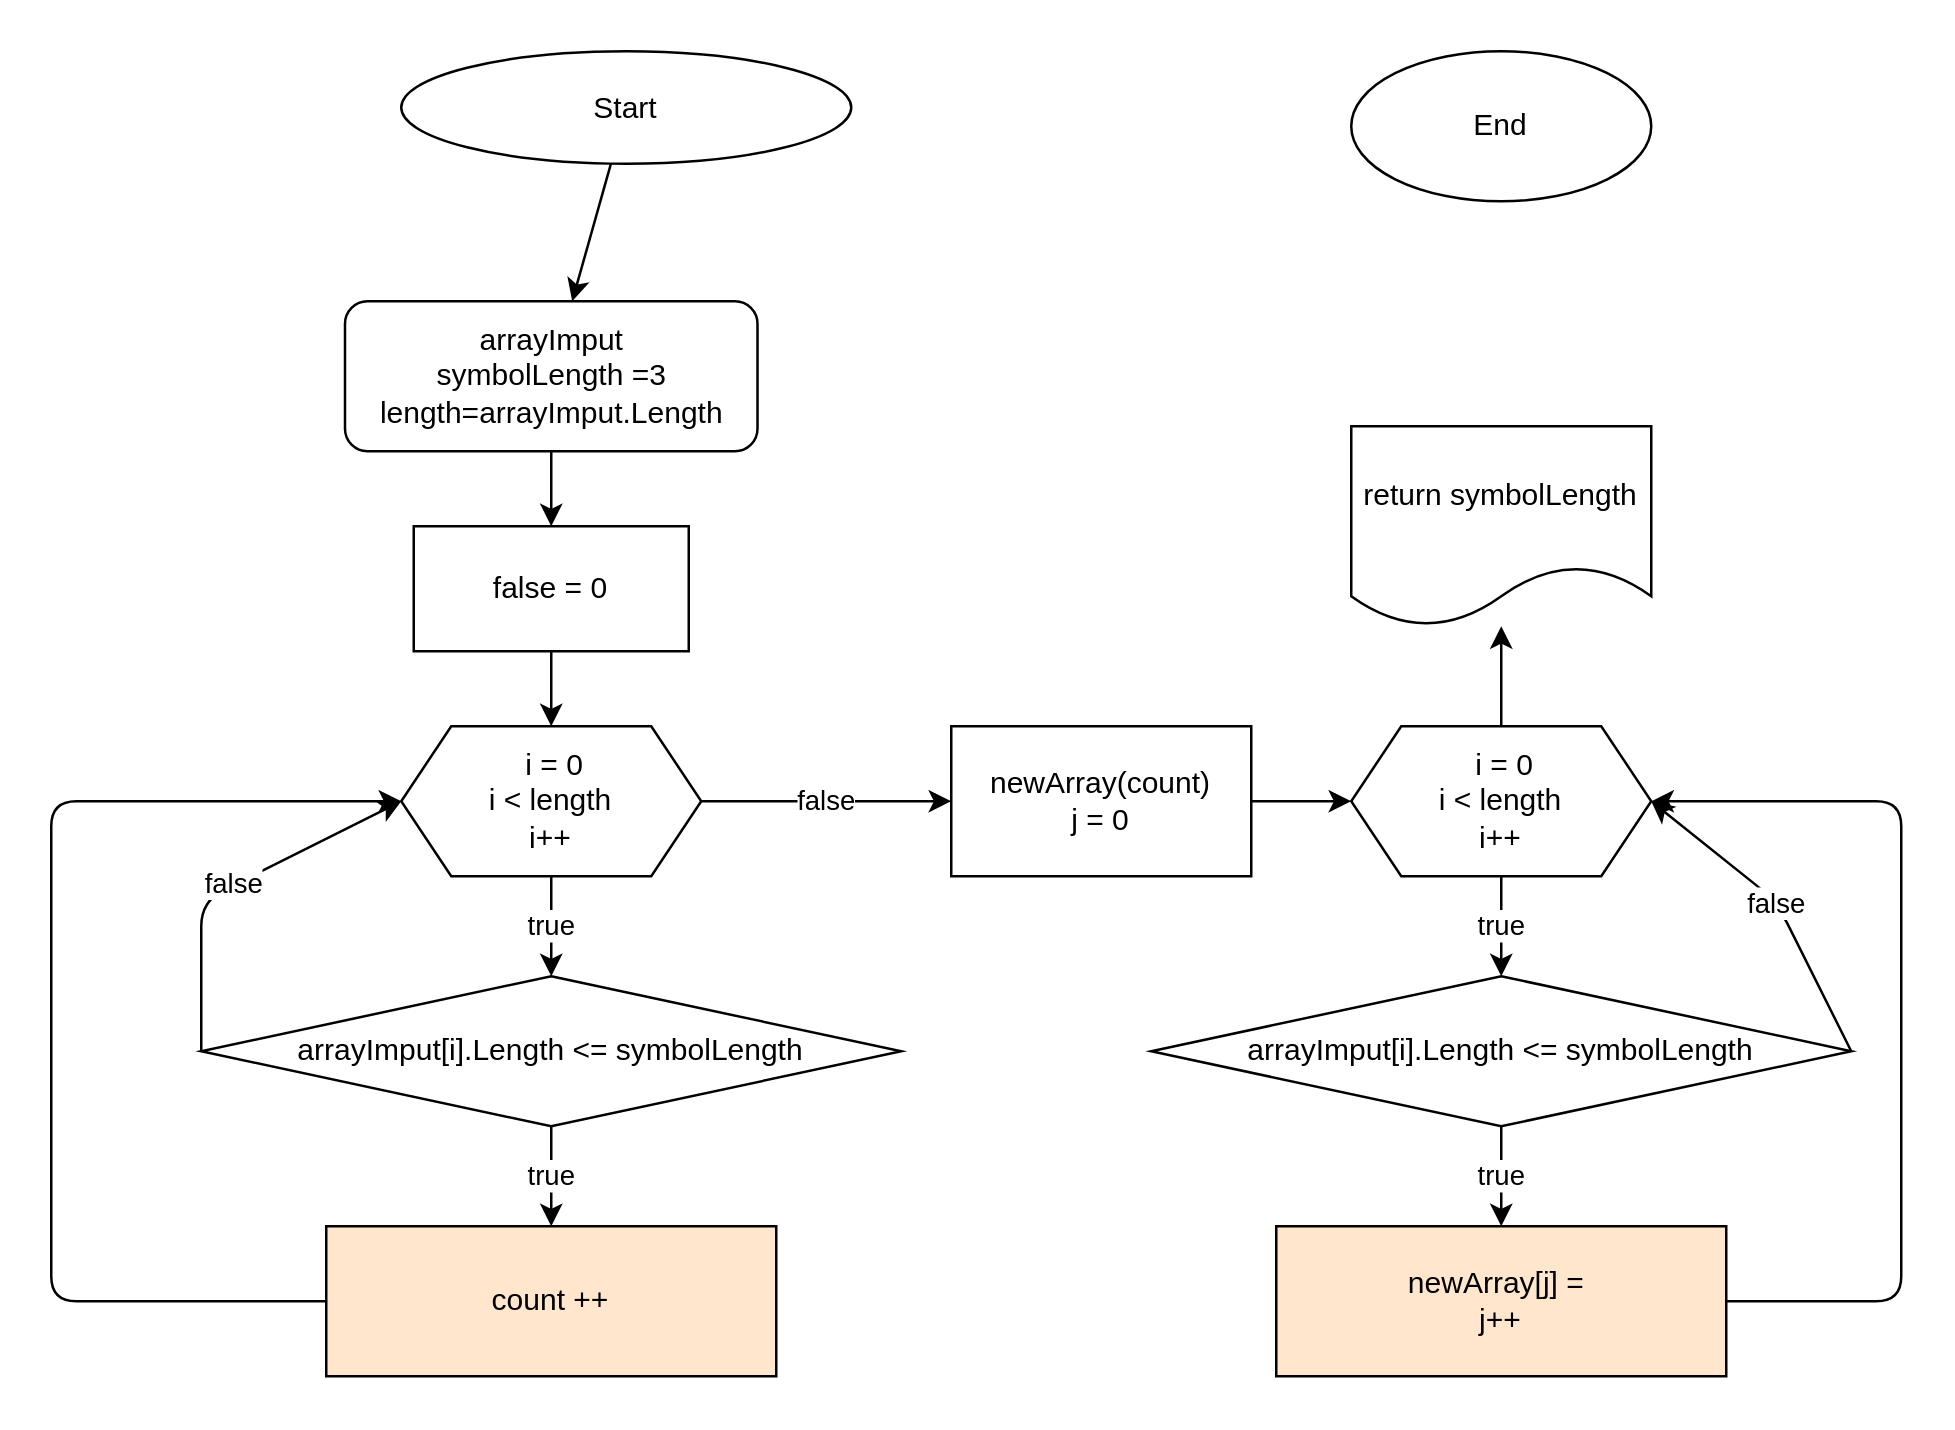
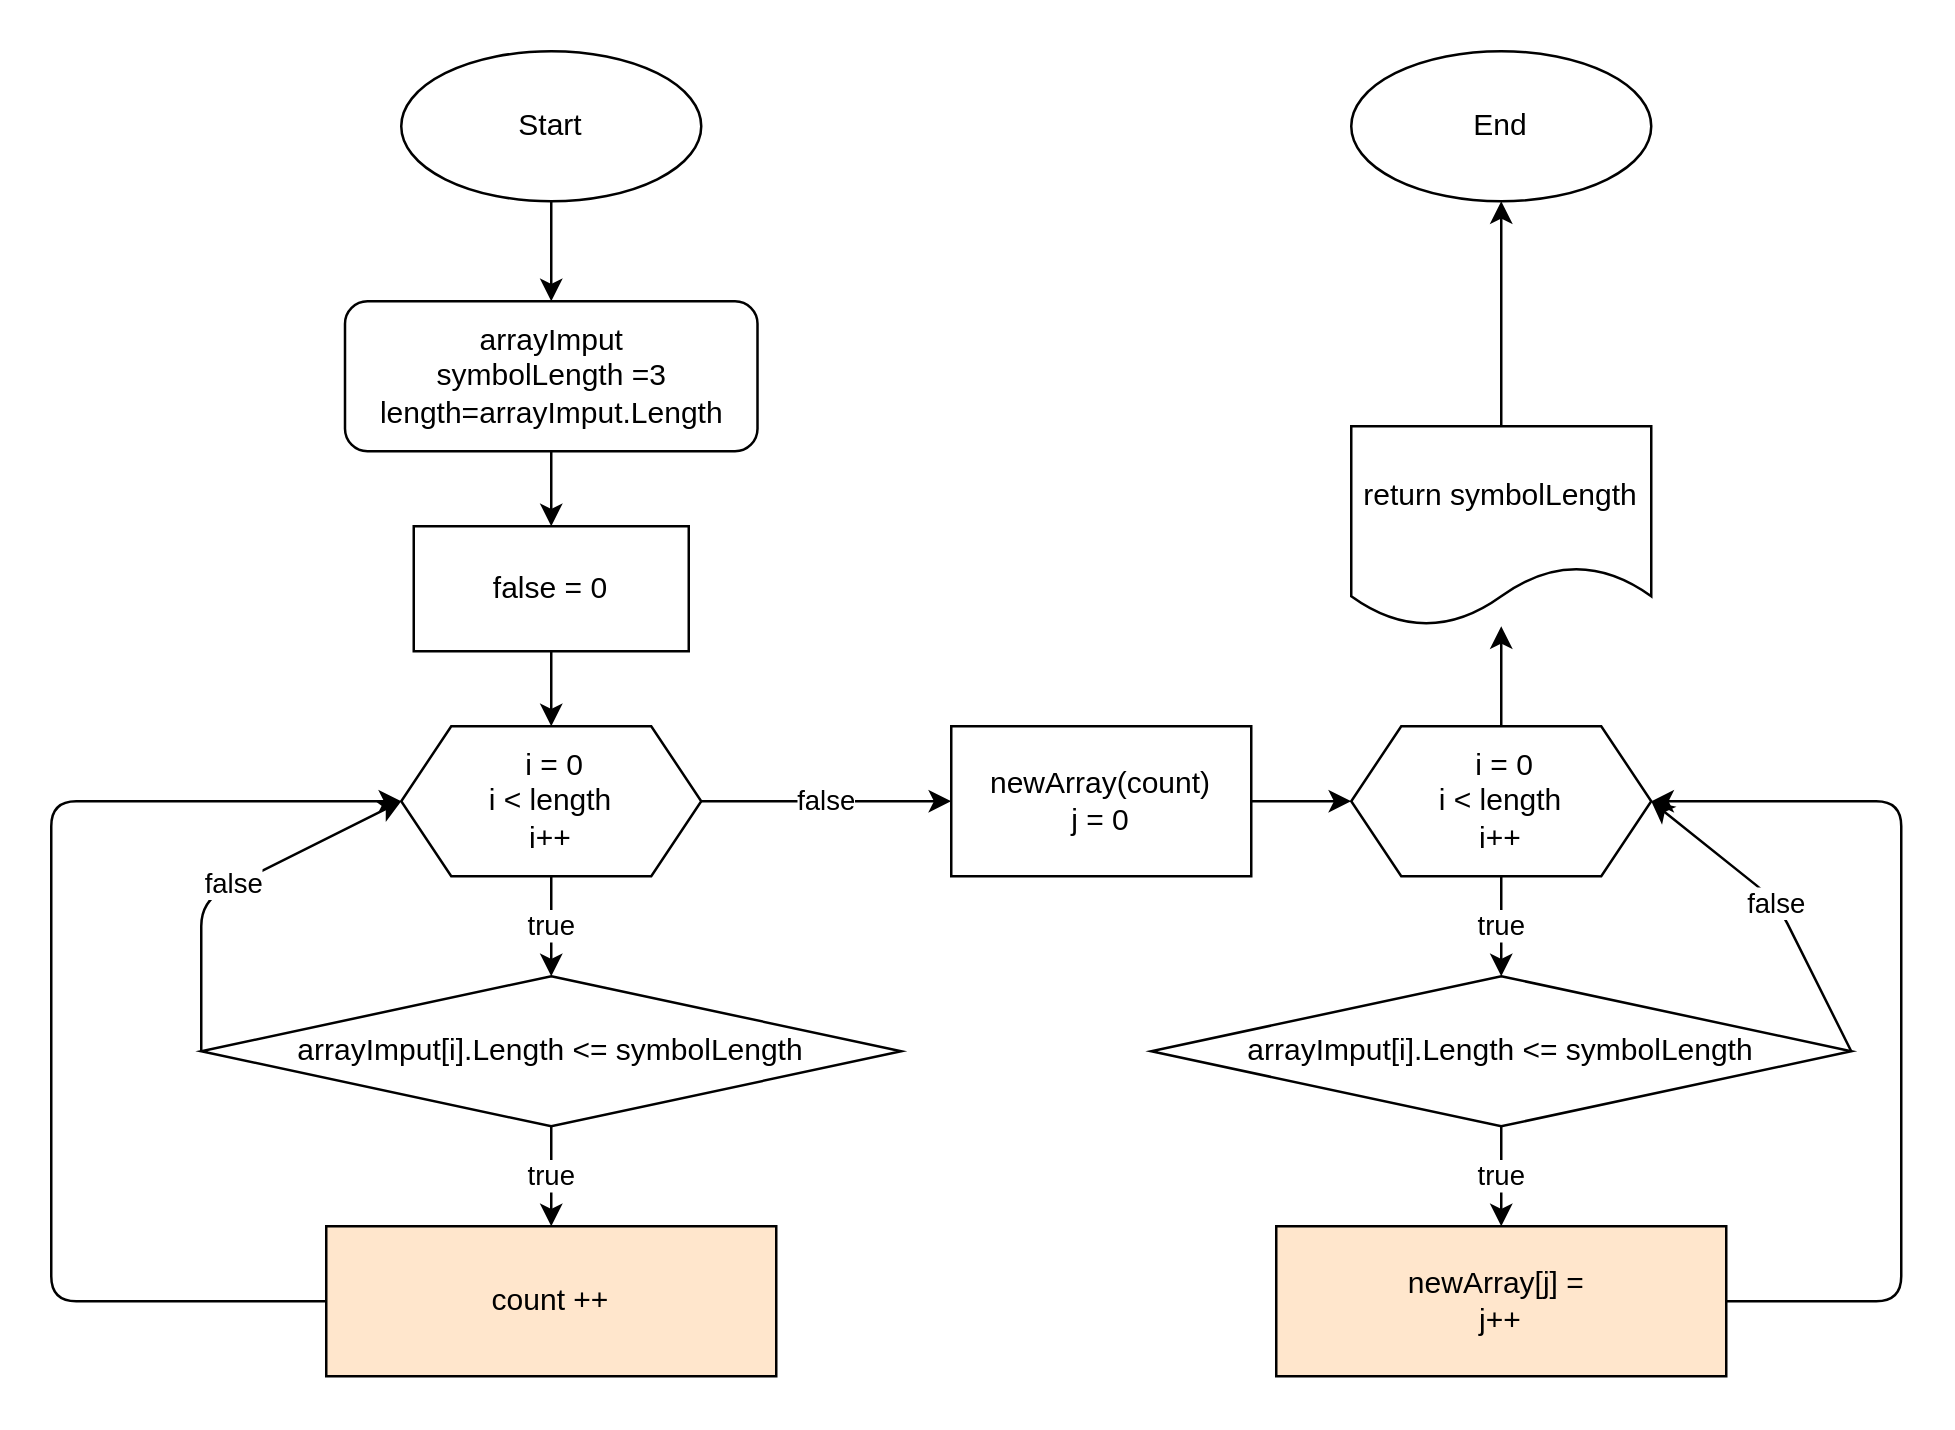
  <mxCell id="0" />
  <mxCell id="1" parent="0" />
  <mxCell id="2" value="" style="edgeStyle=none;html=1;" edge="1" parent="1" source="3" target="5"><mxGeometry relative="1" as="geometry" /></mxCell>
- <mxCell id="3" value="Start" style="ellipse;whiteSpace=wrap;html=1;" vertex="1" parent="1"><mxGeometry x="160" y="20" width="180" height="45" as="geometry" /></mxCell>
+ <mxCell id="3" value="Start" style="ellipse;whiteSpace=wrap;html=1;" vertex="1" parent="1"><mxGeometry x="160" y="20" width="120" height="60" as="geometry" /></mxCell>
  <mxCell id="4" value="" style="edgeStyle=none;html=1;" edge="1" parent="1" source="5" target="14"><mxGeometry relative="1" as="geometry" /></mxCell>
  <mxCell id="5" value="arrayImput&lt;br&gt;symbolLength =3&lt;br&gt;length=arrayImput.Length" style="rounded=1;whiteSpace=wrap;html=1;" vertex="1" parent="1"><mxGeometry x="137.5" y="120" width="165" height="60" as="geometry" /></mxCell>
  <mxCell id="6" value="true" style="edgeStyle=none;html=1;" edge="1" parent="1" target="9"><mxGeometry relative="1" as="geometry"><mxPoint x="220" y="350" as="sourcePoint" /></mxGeometry></mxCell>
  <mxCell id="7" value="false" style="edgeStyle=none;html=1;exitX=1;exitY=0.5;exitDx=0;exitDy=0;" edge="1" parent="1" source="12"><mxGeometry relative="1" as="geometry"><mxPoint x="300" y="320" as="sourcePoint" /><mxPoint x="380" y="320" as="targetPoint" /></mxGeometry></mxCell>
  <mxCell id="8" value="true" style="edgeStyle=none;html=1;" edge="1" parent="1" source="9" target="10"><mxGeometry relative="1" as="geometry" /></mxCell>
  <mxCell id="9" value="arrayImput[i].Length &amp;lt;= symbolLength" style="rhombus;whiteSpace=wrap;html=1;" vertex="1" parent="1"><mxGeometry x="80" y="390" width="280" height="60" as="geometry" /></mxCell>
  <mxCell id="10" value="count ++" style="rounded=0;whiteSpace=wrap;html=1;fillColor=#ffe6cc;" vertex="1" parent="1"><mxGeometry x="130" y="490" width="180" height="60" as="geometry" /></mxCell>
  <mxCell id="11" value="false" style="endArrow=classic;html=1;exitX=0;exitY=0.5;exitDx=0;exitDy=0;entryX=0;entryY=0.5;entryDx=0;entryDy=0;" edge="1" parent="1" source="9" target="12"><mxGeometry width="50" height="50" relative="1" as="geometry"><mxPoint x="210" y="310" as="sourcePoint" /><mxPoint y="420" as="targetPoint" x="-20" /><Array as="points"><mxPoint x="80" y="360" /></Array></mxGeometry></mxCell>
  <mxCell id="12" value="&amp;nbsp;i = 0&lt;br&gt;i &amp;lt; length&lt;br&gt;i++" style="shape=hexagon;perimeter=hexagonPerimeter2;whiteSpace=wrap;html=1;fixedSize=1;" vertex="1" parent="1"><mxGeometry x="160" y="290" width="120" height="60" as="geometry" /></mxCell>
  <mxCell id="13" value="" style="edgeStyle=none;html=1;" edge="1" parent="1" source="14" target="12"><mxGeometry relative="1" as="geometry" /></mxCell>
  <mxCell id="14" value="false = 0" style="rounded=0;whiteSpace=wrap;html=1;" vertex="1" parent="1"><mxGeometry x="165" y="210" width="110" height="50" as="geometry" /></mxCell>
  <mxCell id="15" value="" style="endArrow=classic;html=1;exitX=0;exitY=0.5;exitDx=0;exitDy=0;entryX=0;entryY=0.5;entryDx=0;entryDy=0;" edge="1" parent="1" source="10" target="12"><mxGeometry width="50" height="50" relative="1" as="geometry"><mxPoint x="40" y="510" as="sourcePoint" /><mxPoint x="90" y="460" as="targetPoint" /><Array as="points"><mxPoint x="20" y="520" /><mxPoint x="20" y="320" /></Array></mxGeometry></mxCell>
  <mxCell id="16" value="" style="edgeStyle=none;html=1;" edge="1" parent="1" source="17" target="19"><mxGeometry relative="1" as="geometry" /></mxCell>
  <mxCell id="17" value="newArray(count)&lt;br&gt;j = 0" style="rounded=0;whiteSpace=wrap;html=1;" vertex="1" parent="1"><mxGeometry x="380" y="290" width="120" height="60" as="geometry" /></mxCell>
  <mxCell id="18" value="" style="edgeStyle=none;html=1;" edge="1" parent="1" source="19" target="27"><mxGeometry relative="1" as="geometry" /></mxCell>
  <mxCell id="19" value="&amp;nbsp;i = 0&lt;br&gt;i &amp;lt; length&lt;br&gt;i++" style="shape=hexagon;perimeter=hexagonPerimeter2;whiteSpace=wrap;html=1;fixedSize=1;" vertex="1" parent="1"><mxGeometry x="540" y="290" width="120" height="60" as="geometry" /></mxCell>
  <mxCell id="20" value="arrayImput[i].Length &amp;lt;= symbolLength" style="rhombus;whiteSpace=wrap;html=1;" vertex="1" parent="1"><mxGeometry x="460" y="390" width="280" height="60" as="geometry" /></mxCell>
  <mxCell id="21" value="newArray[j] =&amp;nbsp;&lt;br&gt;j++" style="rounded=0;whiteSpace=wrap;html=1;fillColor=#ffe6cc;" vertex="1" parent="1"><mxGeometry x="510" y="490" width="180" height="60" as="geometry" /></mxCell>
  <mxCell id="22" value="true" style="edgeStyle=none;html=1;entryX=0.5;entryY=0;entryDx=0;entryDy=0;exitX=0.5;exitY=1;exitDx=0;exitDy=0;" edge="1" parent="1" source="19" target="20"><mxGeometry relative="1" as="geometry"><mxPoint x="230" y="360" as="sourcePoint" /><mxPoint x="230" y="400" as="targetPoint" /><Array as="points" /></mxGeometry></mxCell>
  <mxCell id="23" value="true" style="edgeStyle=none;html=1;exitX=0.5;exitY=1;exitDx=0;exitDy=0;entryX=0.5;entryY=0;entryDx=0;entryDy=0;" edge="1" parent="1" source="20" target="21"><mxGeometry relative="1" as="geometry"><mxPoint x="600" y="470" as="sourcePoint" /><mxPoint x="600" y="510" as="targetPoint" /><Array as="points" /></mxGeometry></mxCell>
  <mxCell id="24" value="false" style="endArrow=classic;html=1;exitX=1;exitY=0.5;exitDx=0;exitDy=0;entryX=1;entryY=0.5;entryDx=0;entryDy=0;" edge="1" parent="1" source="20" target="19"><mxGeometry width="50" height="50" relative="1" as="geometry"><mxPoint x="700" y="340" as="sourcePoint" /><mxPoint x="780" y="240" as="targetPoint" /><Array as="points"><mxPoint x="710" y="360" /></Array></mxGeometry></mxCell>
  <mxCell id="25" value="" style="endArrow=classic;html=1;exitX=1;exitY=0.5;exitDx=0;exitDy=0;entryX=1;entryY=0.5;entryDx=0;entryDy=0;" edge="1" parent="1" source="21" target="19"><mxGeometry width="50" height="50" relative="1" as="geometry"><mxPoint x="370" y="320" as="sourcePoint" /><mxPoint x="420" y="270" as="targetPoint" /><Array as="points"><mxPoint x="760" y="520" /><mxPoint x="760" y="320" /></Array></mxGeometry></mxCell>
+ <mxCell id="26" value="" style="edgeStyle=none;html=1;" edge="1" parent="1" source="27" target="28"><mxGeometry relative="1" as="geometry" /></mxCell>
  <mxCell id="27" value="return symbolLength" style="shape=document;whiteSpace=wrap;html=1;boundedLbl=1;" vertex="1" parent="1"><mxGeometry x="540" y="170" width="120" height="80" as="geometry" /></mxCell>
  <mxCell id="28" value="End" style="ellipse;whiteSpace=wrap;html=1;" vertex="1" parent="1"><mxGeometry x="540" y="20" width="120" height="60" as="geometry" /></mxCell>
